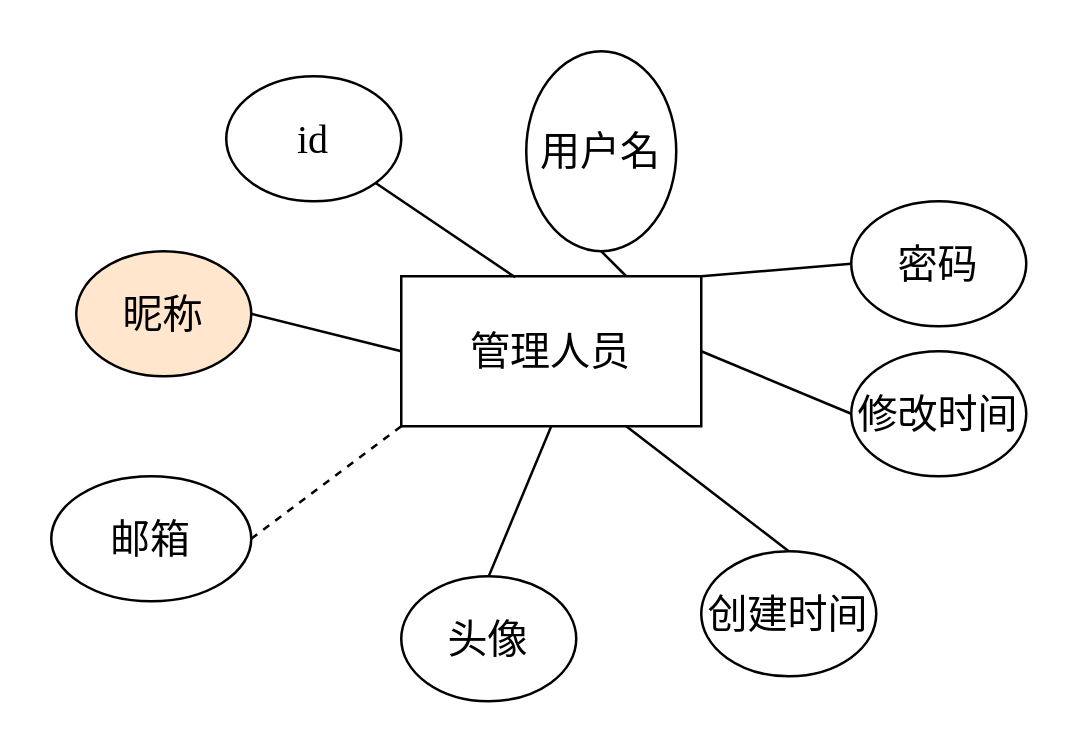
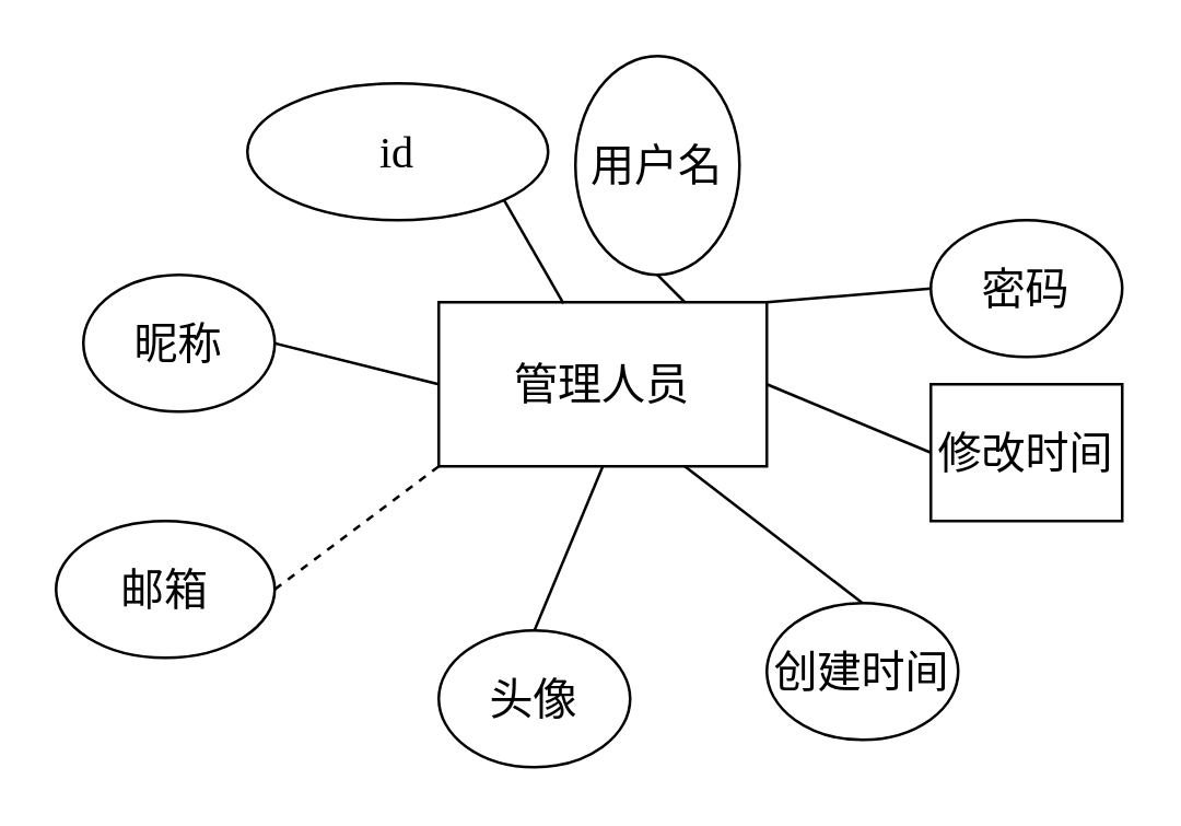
  <mxCell id="0" />
  <mxCell id="1" parent="0" />
  <mxCell id="2" value="管理人员" style="rounded=0;whiteSpace=wrap;html=1;fontFamily=Times New Roman;fontSize=16;" parent="1" vertex="1"><mxGeometry x="160" y="110" width="120" height="60" as="geometry" /></mxCell>
- <mxCell id="3" value="id" style="ellipse;whiteSpace=wrap;html=1;fontFamily=Times New Roman;fontSize=16;" parent="1" vertex="1"><mxGeometry x="90" y="30" width="70" height="50" as="geometry" /></mxCell>
+ <mxCell id="3" value="id" style="ellipse;whiteSpace=wrap;html=1;fontFamily=Times New Roman;fontSize=16;" parent="1" vertex="1"><mxGeometry x="90" y="30" width="110" height="50" as="geometry" /></mxCell>
  <mxCell id="4" value="用户名" style="ellipse;whiteSpace=wrap;html=1;fontFamily=Times New Roman;fontSize=16;" parent="1" vertex="1"><mxGeometry x="210" y="20" width="60" height="80" as="geometry" /></mxCell>
  <mxCell id="5" value="密码" style="ellipse;whiteSpace=wrap;html=1;fontFamily=Times New Roman;fontSize=16;" parent="1" vertex="1"><mxGeometry x="340" y="80" width="70" height="50" as="geometry" /></mxCell>
- <mxCell id="6" value="昵称" style="ellipse;whiteSpace=wrap;html=1;fontFamily=Times New Roman;fontSize=16;fillColor=#ffe6cc;" parent="1" vertex="1"><mxGeometry x="30" y="100" width="70" height="50" as="geometry" /></mxCell>
+ <mxCell id="6" value="昵称" style="ellipse;whiteSpace=wrap;html=1;fontFamily=Times New Roman;fontSize=16;" parent="1" vertex="1"><mxGeometry x="30" y="100" width="70" height="50" as="geometry" /></mxCell>
  <mxCell id="7" value="邮箱" style="ellipse;whiteSpace=wrap;html=1;fontFamily=Times New Roman;fontSize=16;" parent="1" vertex="1"><mxGeometry x="20" y="190" width="80" height="50" as="geometry" /></mxCell>
  <mxCell id="8" value="头像" style="ellipse;whiteSpace=wrap;html=1;fontFamily=Times New Roman;fontSize=16;" parent="1" vertex="1"><mxGeometry x="160" y="230" width="70" height="50" as="geometry" /></mxCell>
  <mxCell id="9" value="创建时间" style="ellipse;whiteSpace=wrap;html=1;fontFamily=Times New Roman;fontSize=16;" parent="1" vertex="1"><mxGeometry x="280" y="220" width="70" height="50" as="geometry" /></mxCell>
- <mxCell id="10" value="修改时间" style="ellipse;whiteSpace=wrap;html=1;fontFamily=Times New Roman;fontSize=16;" parent="1" vertex="1"><mxGeometry x="340" y="140" width="70" height="50" as="geometry" /></mxCell>
+ <mxCell id="10" value="修改时间" style="whiteSpace=wrap;html=1;fontFamily=Times New Roman;fontSize=16;rounded=0;" parent="1" vertex="1"><mxGeometry x="340" y="140" width="70" height="50" as="geometry" /></mxCell>
  <mxCell id="11" value="" style="endArrow=none;html=1;rounded=0;exitX=0;exitY=0.5;exitDx=0;exitDy=0;entryX=1;entryY=0.5;entryDx=0;entryDy=0;fontFamily=Times New Roman;fontSize=16;" parent="1" source="2" target="6" edge="1"><mxGeometry width="50" height="50" relative="1" as="geometry"><mxPoint x="210" y="200" as="sourcePoint" /><mxPoint x="260" y="150" as="targetPoint" /></mxGeometry></mxCell>
  <mxCell id="12" value="" style="endArrow=none;html=1;rounded=0;exitX=0;exitY=1;exitDx=0;exitDy=0;entryX=1;entryY=0.5;entryDx=0;entryDy=0;fontFamily=Times New Roman;fontSize=16;dashed=1;" parent="1" source="2" target="7" edge="1"><mxGeometry width="50" height="50" relative="1" as="geometry"><mxPoint x="210" y="200" as="sourcePoint" /><mxPoint x="260" y="150" as="targetPoint" /></mxGeometry></mxCell>
  <mxCell id="13" value="" style="endArrow=none;html=1;rounded=0;exitX=0.5;exitY=0;exitDx=0;exitDy=0;entryX=0.5;entryY=1;entryDx=0;entryDy=0;fontFamily=Times New Roman;fontSize=16;" parent="1" source="8" target="2" edge="1"><mxGeometry width="50" height="50" relative="1" as="geometry"><mxPoint x="210" y="200" as="sourcePoint" /><mxPoint x="260" y="150" as="targetPoint" /></mxGeometry></mxCell>
  <mxCell id="14" value="" style="endArrow=none;html=1;rounded=0;exitX=0.5;exitY=0;exitDx=0;exitDy=0;entryX=0.75;entryY=1;entryDx=0;entryDy=0;fontFamily=Times New Roman;fontSize=16;" parent="1" source="9" target="2" edge="1"><mxGeometry width="50" height="50" relative="1" as="geometry"><mxPoint x="210" y="200" as="sourcePoint" /><mxPoint x="260" y="150" as="targetPoint" /></mxGeometry></mxCell>
  <mxCell id="15" value="" style="endArrow=none;html=1;rounded=0;exitX=0;exitY=0.5;exitDx=0;exitDy=0;entryX=1;entryY=0.5;entryDx=0;entryDy=0;fontFamily=Times New Roman;fontSize=16;" parent="1" source="10" target="2" edge="1"><mxGeometry width="50" height="50" relative="1" as="geometry"><mxPoint x="210" y="200" as="sourcePoint" /><mxPoint x="280" y="150" as="targetPoint" /></mxGeometry></mxCell>
  <mxCell id="16" value="" style="endArrow=none;html=1;rounded=0;exitX=0;exitY=0.5;exitDx=0;exitDy=0;entryX=1;entryY=0;entryDx=0;entryDy=0;fontFamily=Times New Roman;fontSize=16;" parent="1" source="5" target="2" edge="1"><mxGeometry width="50" height="50" relative="1" as="geometry"><mxPoint x="210" y="200" as="sourcePoint" /><mxPoint x="260" y="150" as="targetPoint" /></mxGeometry></mxCell>
  <mxCell id="17" value="" style="endArrow=none;html=1;rounded=0;exitX=0.5;exitY=1;exitDx=0;exitDy=0;entryX=0.75;entryY=0;entryDx=0;entryDy=0;fontFamily=Times New Roman;fontSize=16;" parent="1" source="4" target="2" edge="1"><mxGeometry width="50" height="50" relative="1" as="geometry"><mxPoint x="210" y="200" as="sourcePoint" /><mxPoint x="260" y="150" as="targetPoint" /></mxGeometry></mxCell>
  <mxCell id="18" value="" style="endArrow=none;html=1;rounded=0;exitX=1;exitY=1;exitDx=0;exitDy=0;entryX=0.38;entryY=0.007;entryDx=0;entryDy=0;entryPerimeter=0;fontFamily=Times New Roman;fontSize=16;" parent="1" source="3" target="2" edge="1"><mxGeometry width="50" height="50" relative="1" as="geometry"><mxPoint x="210" y="200" as="sourcePoint" /><mxPoint x="260" y="150" as="targetPoint" /></mxGeometry></mxCell>
